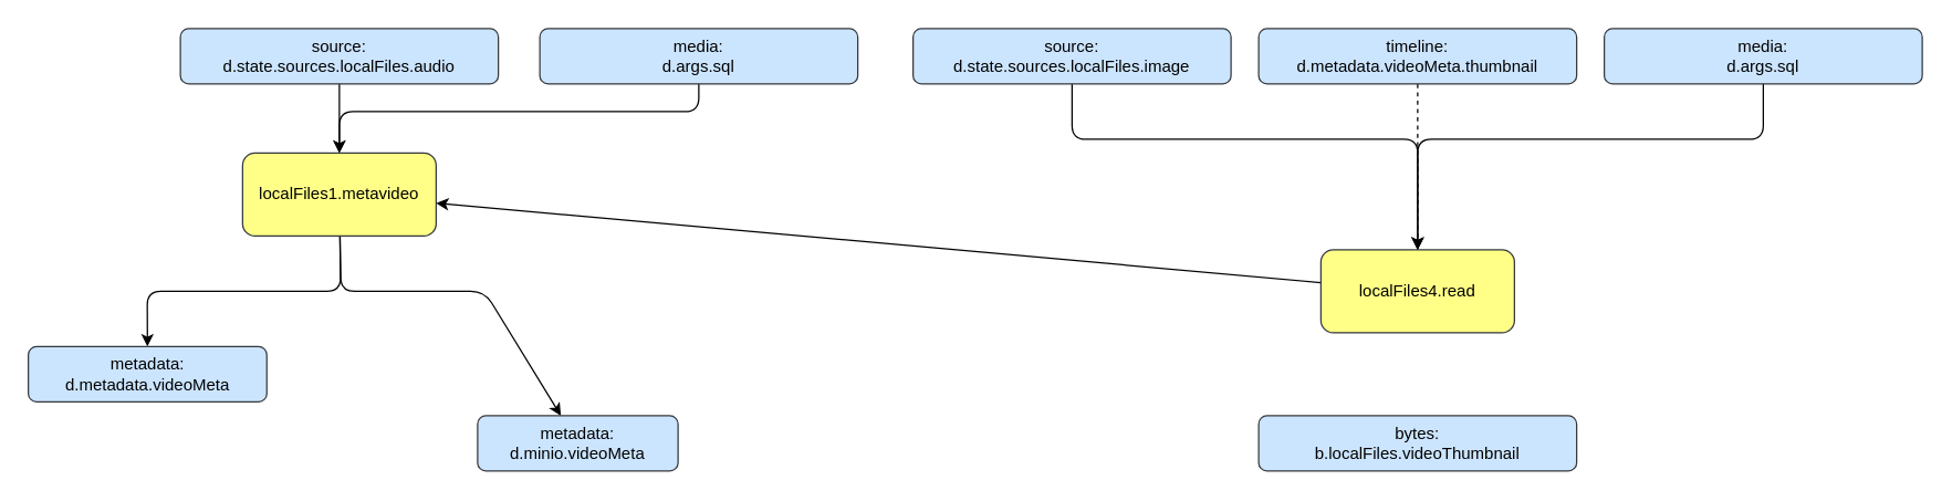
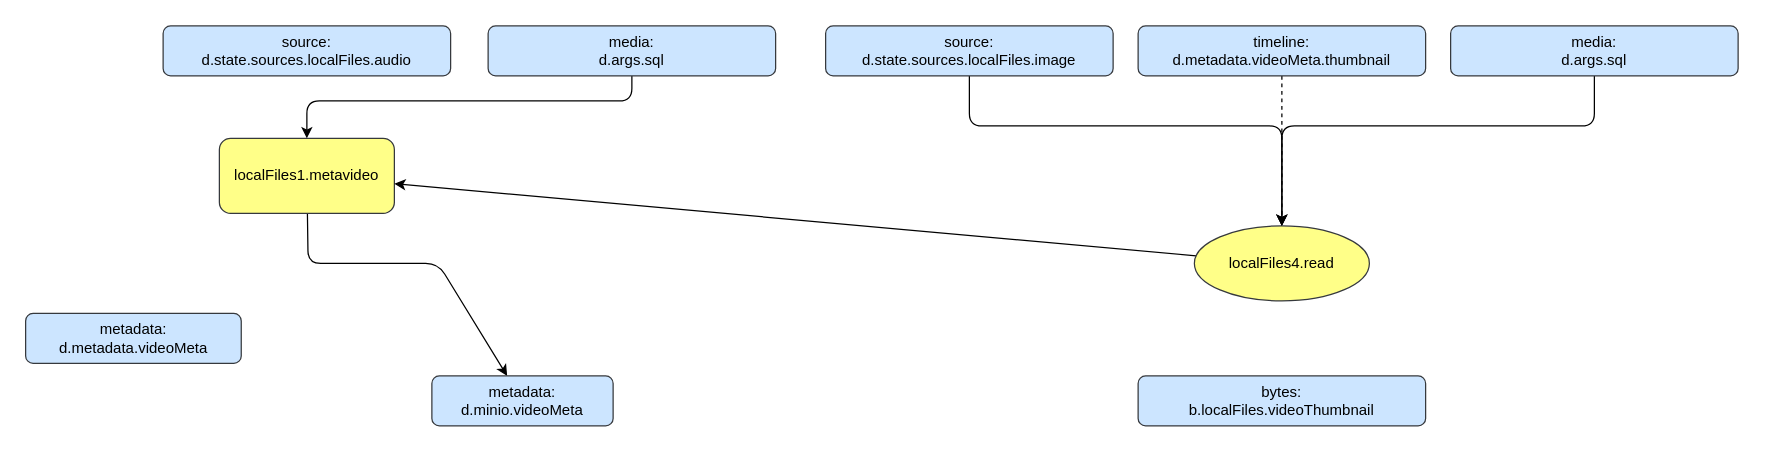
  <mxCell id="0" />
  <mxCell id="1" parent="0" />
- <mxCell id="2" style="edgeStyle=none;html=1;entryX=0.5;entryY=0;entryDx=0;entryDy=0;" parent="1" source="3" target="6" edge="1"><mxGeometry relative="1" as="geometry"><Array as="points" /></mxGeometry></mxCell>
  <mxCell id="3" value="source:&#10;d.state.sources.localFiles.audio" style="rounded=1;whiteSpace=wrap;fillColor=#cce5ff;strokeColor=#36393d;fontColor=#000000;" parent="1" vertex="1"><mxGeometry x="130" y="20" width="230" height="40" as="geometry" /></mxCell>
- <mxCell id="4" style="edgeStyle=none;html=1;" parent="1" source="6" target="7" edge="1"><mxGeometry relative="1" as="geometry"><Array as="points"><mxPoint x="246" y="210" /><mxPoint x="106" y="210" /></Array></mxGeometry></mxCell>
  <mxCell id="5" style="edgeStyle=none;html=1;" parent="1" source="6" target="8" edge="1"><mxGeometry relative="1" as="geometry"><Array as="points"><mxPoint x="246" y="210" /><mxPoint x="350" y="210" /></Array></mxGeometry></mxCell>
  <mxCell id="6" value="localFiles1.metavideo" style="rounded=1;whiteSpace=wrap;fillColor=#ffff88;strokeColor=#36393d;fontColor=#000000;" parent="1" vertex="1"><mxGeometry x="175" y="110" width="140" height="60" as="geometry" /></mxCell>
  <mxCell id="7" value="metadata:&#10;d.metadata.videoMeta" style="rounded=1;whiteSpace=wrap;fillColor=#cce5ff;strokeColor=#36393d;fontColor=#000000;" parent="1" vertex="1"><mxGeometry x="20" y="250" width="172.5" height="40" as="geometry" /></mxCell>
  <mxCell id="8" value="metadata:&#10;d.minio.videoMeta" style="rounded=1;whiteSpace=wrap;fillColor=#cce5ff;strokeColor=#36393d;fontColor=#000000;" parent="1" vertex="1"><mxGeometry x="345" y="300" width="145" height="40" as="geometry" /></mxCell>
  <mxCell id="9" style="edgeStyle=none;html=1;entryX=0.5;entryY=0;entryDx=0;entryDy=0;" parent="1" source="10" target="6" edge="1"><mxGeometry relative="1" as="geometry"><Array as="points"><mxPoint x="505" y="80" /><mxPoint x="245" y="80" /></Array></mxGeometry></mxCell>
  <mxCell id="10" value="media:&#10;d.args.sql" style="rounded=1;whiteSpace=wrap;fillColor=#cce5ff;strokeColor=#36393d;fontColor=#000000;" parent="1" vertex="1"><mxGeometry x="390" y="20" width="230" height="40" as="geometry" /></mxCell>
  <mxCell id="11" style="edgeStyle=none;html=1;" edge="1" parent="1" source="12" target="6"><mxGeometry relative="1" as="geometry" /></mxCell>
- <mxCell id="12" value="localFiles4.read" style="rounded=1;whiteSpace=wrap;fillColor=#ffff88;strokeColor=#36393d;fontColor=#000000;" vertex="1" parent="1"><mxGeometry x="955" y="180" width="140" height="60" as="geometry" /></mxCell>
+ <mxCell id="12" value="localFiles4.read" style="ellipse;whiteSpace=wrap;fillColor=#ffff88;strokeColor=#36393d;fontColor=#000000;" vertex="1" parent="1"><mxGeometry x="955" y="180" width="140" height="60" as="geometry" /></mxCell>
  <mxCell id="13" style="edgeStyle=none;html=1;entryX=0.5;entryY=0;entryDx=0;entryDy=0;" edge="1" parent="1" source="14" target="12"><mxGeometry relative="1" as="geometry"><Array as="points"><mxPoint x="775" y="100" /><mxPoint x="1025" y="100" /></Array></mxGeometry></mxCell>
  <mxCell id="14" value="source:&#10;d.state.sources.localFiles.image" style="rounded=1;whiteSpace=wrap;fillColor=#cce5ff;strokeColor=#36393d;fontColor=#000000;" vertex="1" parent="1"><mxGeometry x="660" y="20" width="230" height="40" as="geometry" /></mxCell>
  <mxCell id="15" style="edgeStyle=none;html=1;dashed=1;" edge="1" parent="1" source="16" target="12"><mxGeometry relative="1" as="geometry"><mxPoint x="1025" y="180" as="targetPoint" /></mxGeometry></mxCell>
  <mxCell id="16" value="timeline:&#10;d.metadata.videoMeta.thumbnail" style="rounded=1;whiteSpace=wrap;fillColor=#cce5ff;strokeColor=#36393d;fontColor=#000000;" vertex="1" parent="1"><mxGeometry x="910" y="20" width="230" height="40" as="geometry" /></mxCell>
  <mxCell id="17" style="edgeStyle=none;html=1;entryX=0.5;entryY=0;entryDx=0;entryDy=0;" edge="1" parent="1" source="18" target="12"><mxGeometry relative="1" as="geometry"><Array as="points"><mxPoint x="1275" y="100" /><mxPoint x="1025" y="100" /></Array></mxGeometry></mxCell>
  <mxCell id="18" value="media:&#10;d.args.sql" style="rounded=1;whiteSpace=wrap;fillColor=#cce5ff;strokeColor=#36393d;fontColor=#000000;" vertex="1" parent="1"><mxGeometry x="1160" y="20" width="230" height="40" as="geometry" /></mxCell>
  <mxCell id="19" value="bytes:&#10;b.localFiles.videoThumbnail" style="rounded=1;whiteSpace=wrap;fillColor=#cce5ff;strokeColor=#36393d;fontColor=#000000;" vertex="1" parent="1"><mxGeometry x="910" y="300" width="230" height="40" as="geometry" /></mxCell>
